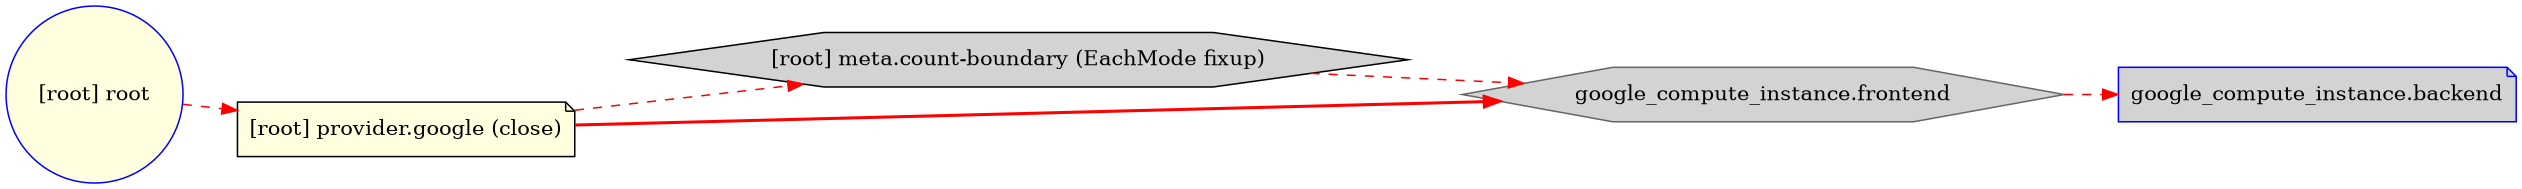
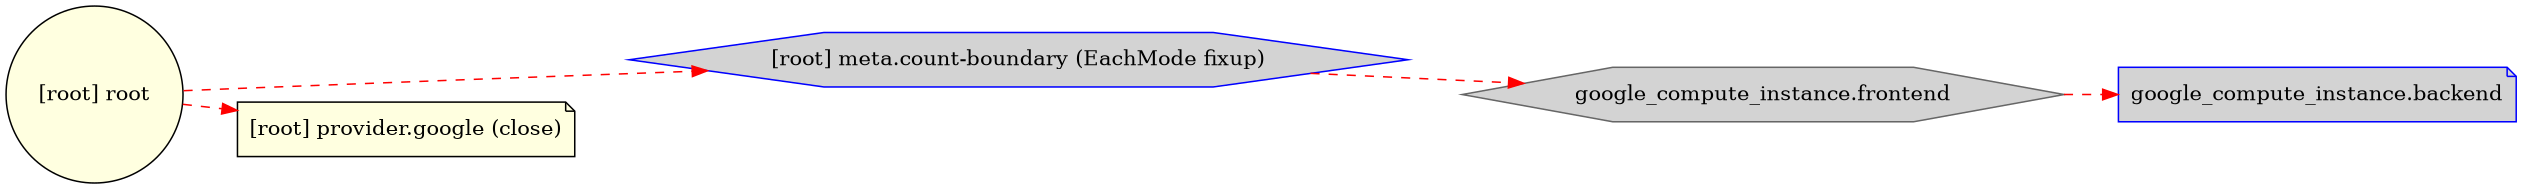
  digraph {
    compound=true
    newrank=true
    rankdir=LR
    node [color=blue fillcolor=lightgrey shape=note style=filled]
    edge [color=red style=dashed]
    n1 [label="google_compute_instance.backend"]
    n2 [color=gray40 label="google_compute_instance.frontend" shape=hexagon]
-   "[root] meta.count-boundary (EachMode fixup)" [color=black shape=hexagon]
+   "[root] meta.count-boundary (EachMode fixup)" [shape=hexagon]
    "[root] provider.google (close)" [color=black fillcolor=lightyellow]
-   "[root] root" [fillcolor=lightyellow shape=circle]
+   "[root] root" [color=black fillcolor=lightyellow shape=circle]
    subgraph sub_1 {
      n1
      n2
      "[root] meta.count-boundary (EachMode fixup)"
      "[root] provider.google (close)"
      "[root] root"
    }
    n2 -> n1
    "[root] meta.count-boundary (EachMode fixup)" -> n2
-   "[root] provider.google (close)" -> n2 [style=bold]
-   "[root] provider.google (close)" -> "[root] meta.count-boundary (EachMode fixup)"
+   "[root] root" -> "[root] meta.count-boundary (EachMode fixup)"
    "[root] root" -> "[root] provider.google (close)"
  }
